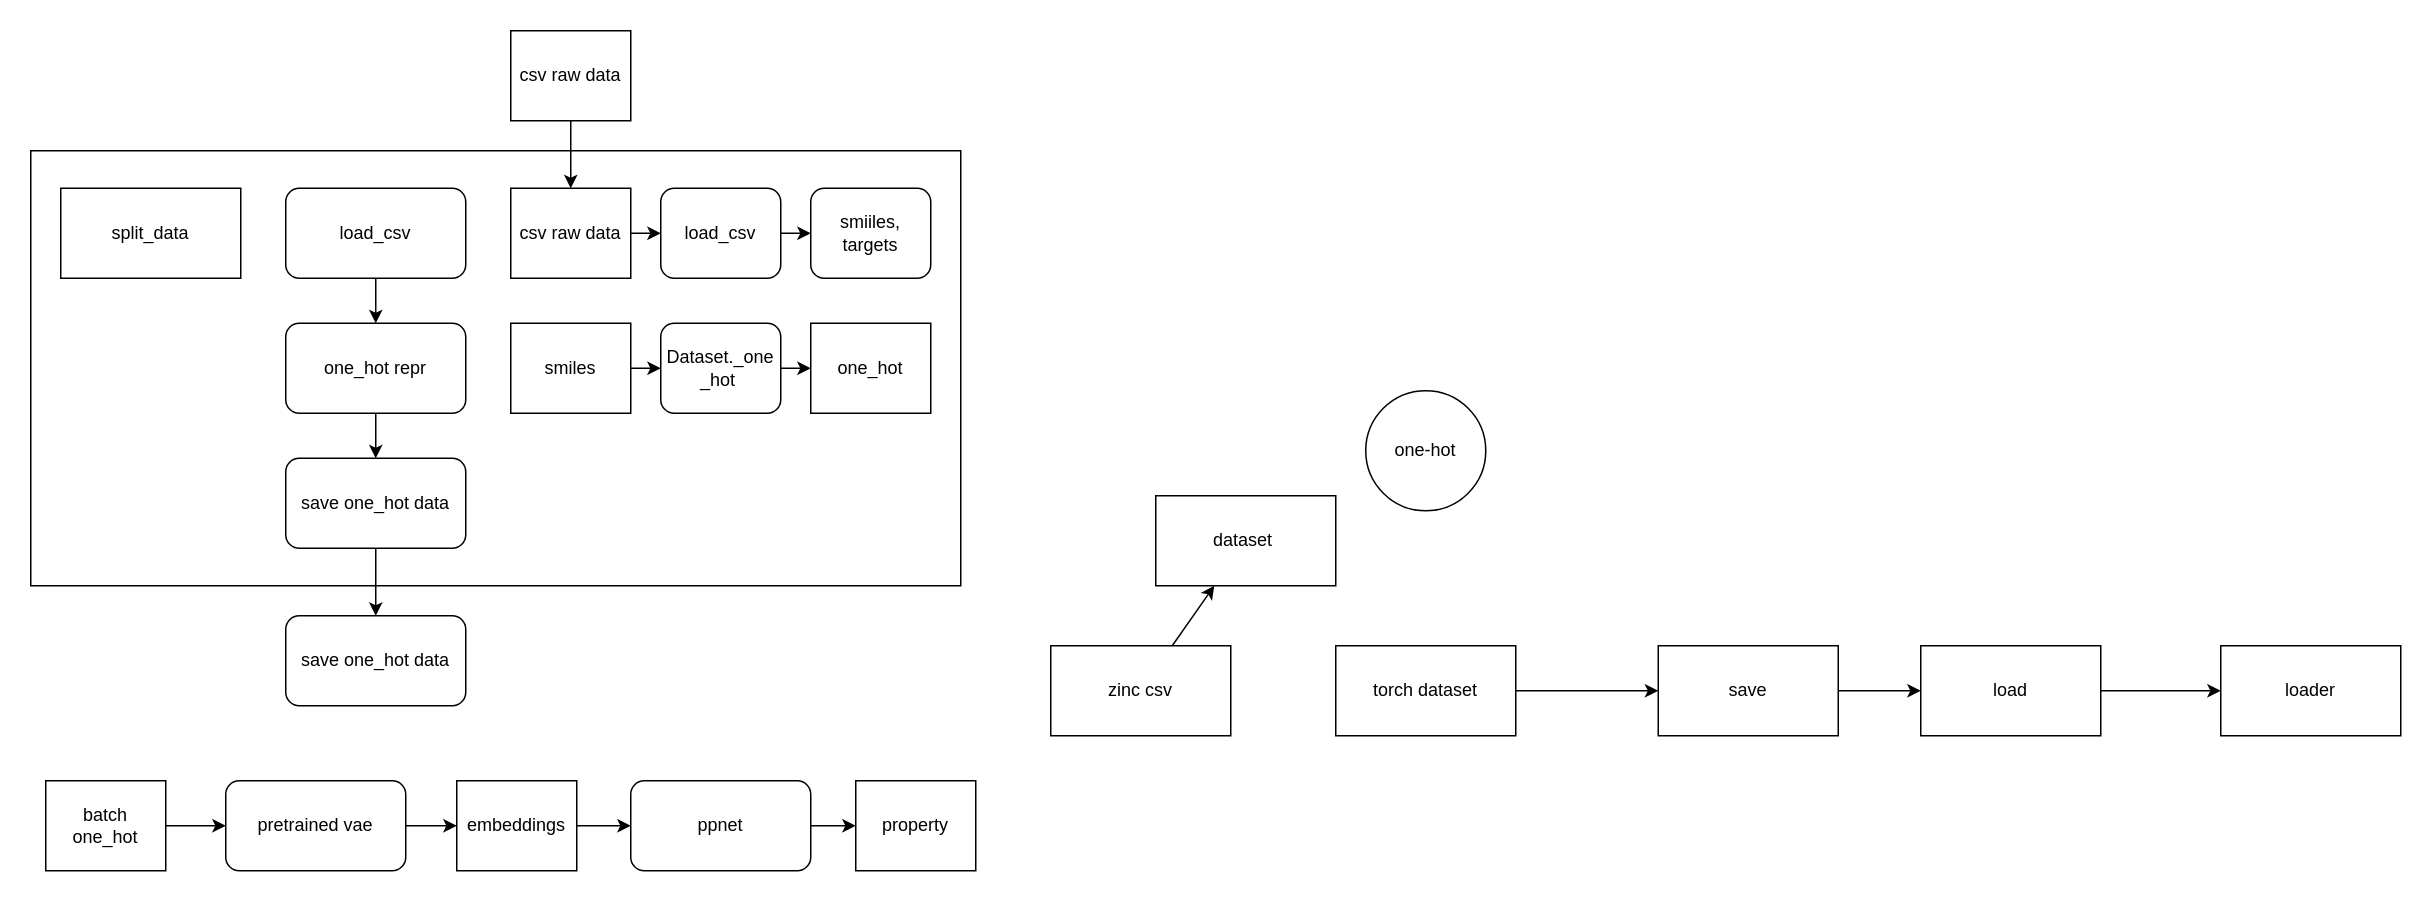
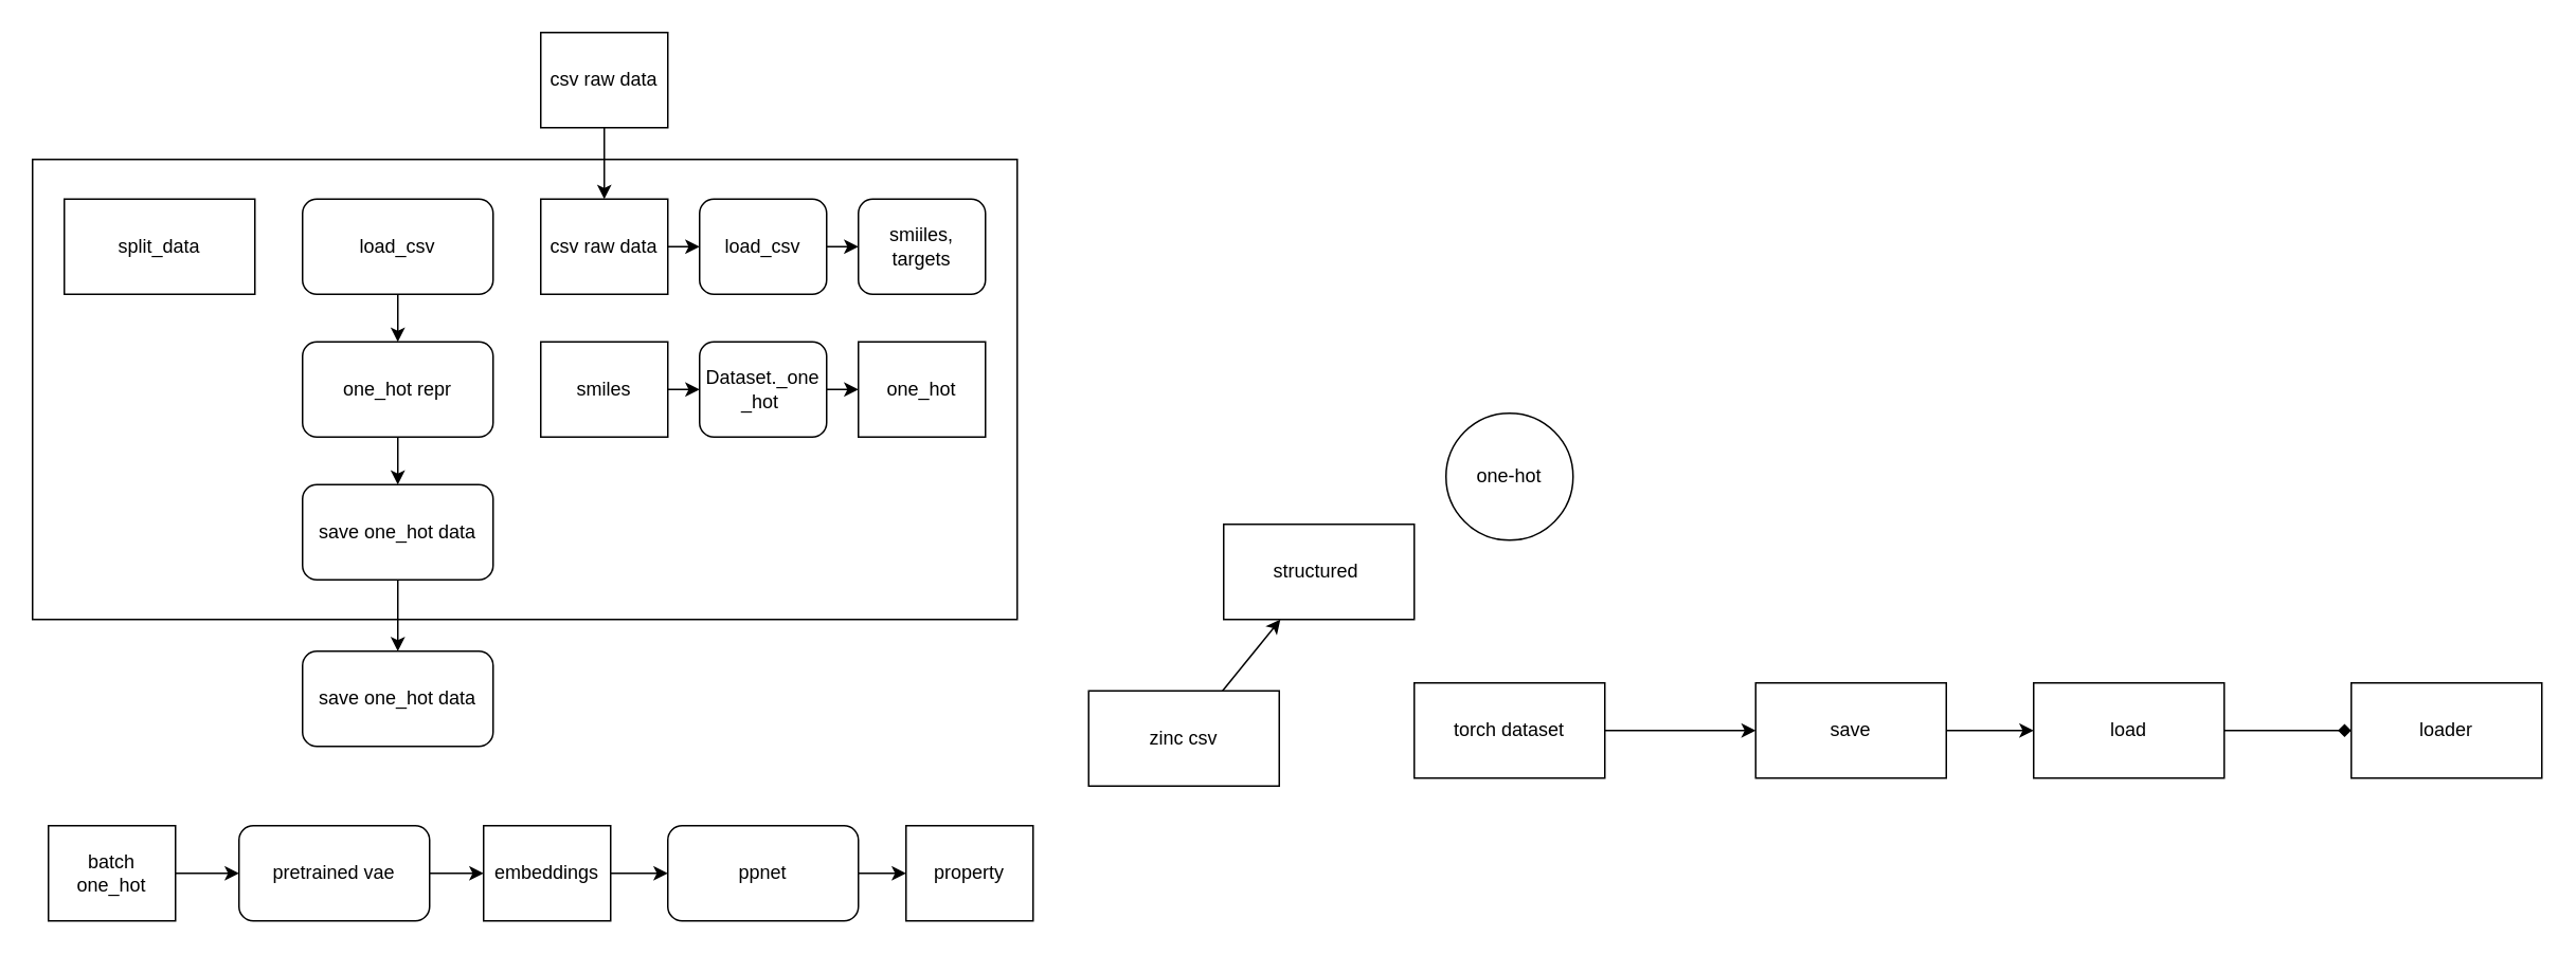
  <mxCell id="0" />
  <mxCell id="1" parent="0" />
- <mxCell id="2" value="dataset&amp;nbsp;" style="rounded=0;whiteSpace=wrap;html=1;" parent="1" vertex="1"><mxGeometry x="770" y="330" width="120" height="60" as="geometry" /></mxCell>
+ <mxCell id="2" value="structured&amp;nbsp;" style="rounded=0;whiteSpace=wrap;html=1;" parent="1" vertex="1"><mxGeometry x="770" y="330" width="120" height="60" as="geometry" /></mxCell>
  <mxCell id="3" value="one-hot" style="ellipse;whiteSpace=wrap;html=1;aspect=fixed;" parent="1" vertex="1"><mxGeometry x="910" y="260" width="80" height="80" as="geometry" /></mxCell>
  <mxCell id="4" value="" style="edgeStyle=none;html=1;" parent="1" source="5" target="2" edge="1"><mxGeometry relative="1" as="geometry" /></mxCell>
- <mxCell id="5" value="zinc csv" style="rounded=0;whiteSpace=wrap;html=1;" parent="1" vertex="1"><mxGeometry x="700" y="430" width="120" height="60" as="geometry" /></mxCell>
+ <mxCell id="5" value="zinc csv" style="rounded=0;whiteSpace=wrap;html=1;" parent="1" vertex="1"><mxGeometry x="685" y="435" width="120" height="60" as="geometry" /></mxCell>
  <mxCell id="6" value="torch dataset" style="rounded=0;whiteSpace=wrap;html=1;" parent="1" vertex="1"><mxGeometry x="890" y="430" width="120" height="60" as="geometry" /></mxCell>
  <mxCell id="7" value="" style="edgeStyle=none;html=1;" parent="1" source="8" target="11" edge="1"><mxGeometry relative="1" as="geometry" /></mxCell>
  <mxCell id="8" value="save" style="rounded=0;whiteSpace=wrap;html=1;" parent="1" vertex="1"><mxGeometry x="1105" y="430" width="120" height="60" as="geometry" /></mxCell>
  <mxCell id="9" value="" style="endArrow=classic;html=1;exitX=1;exitY=0.5;exitDx=0;exitDy=0;entryX=0;entryY=0.5;entryDx=0;entryDy=0;" parent="1" source="6" target="8" edge="1"><mxGeometry width="50" height="50" relative="1" as="geometry"><mxPoint x="1040" y="310" as="sourcePoint" /><mxPoint x="1190" y="310" as="targetPoint" /></mxGeometry></mxCell>
- <mxCell id="10" value="" style="edgeStyle=none;html=1;" parent="1" source="11" target="12" edge="1"><mxGeometry relative="1" as="geometry" /></mxCell>
+ <mxCell id="10" value="" style="edgeStyle=none;html=1;endArrow=diamond;" parent="1" source="11" target="12" edge="1"><mxGeometry relative="1" as="geometry" /></mxCell>
  <mxCell id="11" value="load" style="rounded=0;whiteSpace=wrap;html=1;" parent="1" vertex="1"><mxGeometry x="1280" y="430" width="120" height="60" as="geometry" /></mxCell>
  <mxCell id="12" value="loader" style="rounded=0;whiteSpace=wrap;html=1;" parent="1" vertex="1"><mxGeometry x="1480" y="430" width="120" height="60" as="geometry" /></mxCell>
  <mxCell id="13" value="" style="group" parent="1" vertex="1" connectable="0"><mxGeometry x="20" y="100" width="620" height="290" as="geometry" /></mxCell>
  <mxCell id="14" value="" style="whiteSpace=wrap;html=1;" parent="13" vertex="1"><mxGeometry width="620" height="290" as="geometry" /></mxCell>
  <mxCell id="15" value="split_data" style="rounded=0;whiteSpace=wrap;html=1;" parent="13" vertex="1"><mxGeometry x="20" y="25" width="120" height="60" as="geometry" /></mxCell>
  <mxCell id="16" value="load_csv&lt;br&gt;" style="rounded=1;whiteSpace=wrap;html=1;" parent="13" vertex="1"><mxGeometry x="170" y="25" width="120" height="60" as="geometry" /></mxCell>
  <mxCell id="17" value="one_hot repr" style="whiteSpace=wrap;html=1;rounded=1;" parent="13" vertex="1"><mxGeometry x="170" y="115" width="120" height="60" as="geometry" /></mxCell>
  <mxCell id="18" value="" style="edgeStyle=none;html=1;" parent="13" source="16" target="17" edge="1"><mxGeometry relative="1" as="geometry" /></mxCell>
  <mxCell id="19" value="load_csv&lt;br&gt;" style="rounded=1;whiteSpace=wrap;html=1;" parent="13" vertex="1"><mxGeometry x="420" y="25" width="80" height="60" as="geometry" /></mxCell>
  <mxCell id="20" value="" style="edgeStyle=none;html=1;" parent="13" target="19" edge="1"><mxGeometry relative="1" as="geometry"><mxPoint x="400" y="55" as="sourcePoint" /></mxGeometry></mxCell>
  <mxCell id="21" value="csv raw data" style="rounded=0;whiteSpace=wrap;html=1;" parent="13" vertex="1"><mxGeometry x="320" y="25" width="80" height="60" as="geometry" /></mxCell>
  <mxCell id="22" value="smiiles, targets" style="rounded=1;whiteSpace=wrap;html=1;" parent="13" vertex="1"><mxGeometry x="520" y="25" width="80" height="60" as="geometry" /></mxCell>
  <mxCell id="23" value="" style="edgeStyle=none;html=1;" parent="13" source="19" target="22" edge="1"><mxGeometry relative="1" as="geometry" /></mxCell>
  <mxCell id="24" value="Dataset._one&lt;br&gt;_hot&amp;nbsp;" style="whiteSpace=wrap;html=1;rounded=1;" parent="13" vertex="1"><mxGeometry x="420" y="115" width="80" height="60" as="geometry" /></mxCell>
  <mxCell id="25" value="" style="edgeStyle=none;html=1;" parent="13" source="26" target="24" edge="1"><mxGeometry relative="1" as="geometry" /></mxCell>
  <mxCell id="26" value="smiles" style="rounded=0;whiteSpace=wrap;html=1;" parent="13" vertex="1"><mxGeometry x="320" y="115" width="80" height="60" as="geometry" /></mxCell>
  <mxCell id="27" value="one_hot" style="rounded=0;whiteSpace=wrap;html=1;" parent="13" vertex="1"><mxGeometry x="520" y="115" width="80" height="60" as="geometry" /></mxCell>
  <mxCell id="28" value="" style="edgeStyle=none;html=1;" parent="13" source="24" target="27" edge="1"><mxGeometry relative="1" as="geometry" /></mxCell>
  <mxCell id="29" value="save one_hot data" style="whiteSpace=wrap;html=1;rounded=1;" parent="13" vertex="1"><mxGeometry x="170" y="205" width="120" height="60" as="geometry" /></mxCell>
  <mxCell id="30" value="" style="edgeStyle=none;html=1;" parent="13" source="17" target="29" edge="1"><mxGeometry relative="1" as="geometry" /></mxCell>
  <mxCell id="31" value="" style="edgeStyle=none;html=1;" edge="1" parent="1" source="32" target="36"><mxGeometry relative="1" as="geometry" /></mxCell>
  <mxCell id="32" value="pretrained vae" style="rounded=1;whiteSpace=wrap;html=1;" vertex="1" parent="1"><mxGeometry x="150" y="520" width="120" height="60" as="geometry" /></mxCell>
  <mxCell id="33" value="" style="edgeStyle=none;html=1;" edge="1" parent="1" source="34" target="32"><mxGeometry relative="1" as="geometry" /></mxCell>
  <mxCell id="34" value="batch&lt;br&gt;one_hot" style="rounded=0;whiteSpace=wrap;html=1;" vertex="1" parent="1"><mxGeometry x="30" y="520" width="80" height="60" as="geometry" /></mxCell>
  <mxCell id="35" value="" style="edgeStyle=none;html=1;" edge="1" parent="1" source="36" target="38"><mxGeometry relative="1" as="geometry" /></mxCell>
  <mxCell id="36" value="embeddings" style="rounded=0;whiteSpace=wrap;html=1;" vertex="1" parent="1"><mxGeometry x="304" y="520" width="80" height="60" as="geometry" /></mxCell>
  <mxCell id="37" value="" style="edgeStyle=none;html=1;" edge="1" parent="1" source="38" target="39"><mxGeometry relative="1" as="geometry" /></mxCell>
  <mxCell id="38" value="ppnet" style="rounded=1;whiteSpace=wrap;html=1;" vertex="1" parent="1"><mxGeometry x="420" y="520" width="120" height="60" as="geometry" /></mxCell>
  <mxCell id="39" value="property" style="rounded=0;whiteSpace=wrap;html=1;" vertex="1" parent="1"><mxGeometry x="570" y="520" width="80" height="60" as="geometry" /></mxCell>
  <mxCell id="40" value="save one_hot data" style="whiteSpace=wrap;html=1;rounded=1;" vertex="1" parent="1"><mxGeometry x="190" y="410" width="120" height="60" as="geometry" /></mxCell>
  <mxCell id="41" value="" style="edgeStyle=none;html=1;" edge="1" parent="1" source="29" target="40"><mxGeometry relative="1" as="geometry" /></mxCell>
  <mxCell id="42" value="" style="edgeStyle=none;html=1;" edge="1" parent="1" source="43" target="21"><mxGeometry relative="1" as="geometry" /></mxCell>
  <mxCell id="43" value="csv raw data" style="rounded=0;whiteSpace=wrap;html=1;" vertex="1" parent="1"><mxGeometry x="340" y="20" width="80" height="60" as="geometry" /></mxCell>
